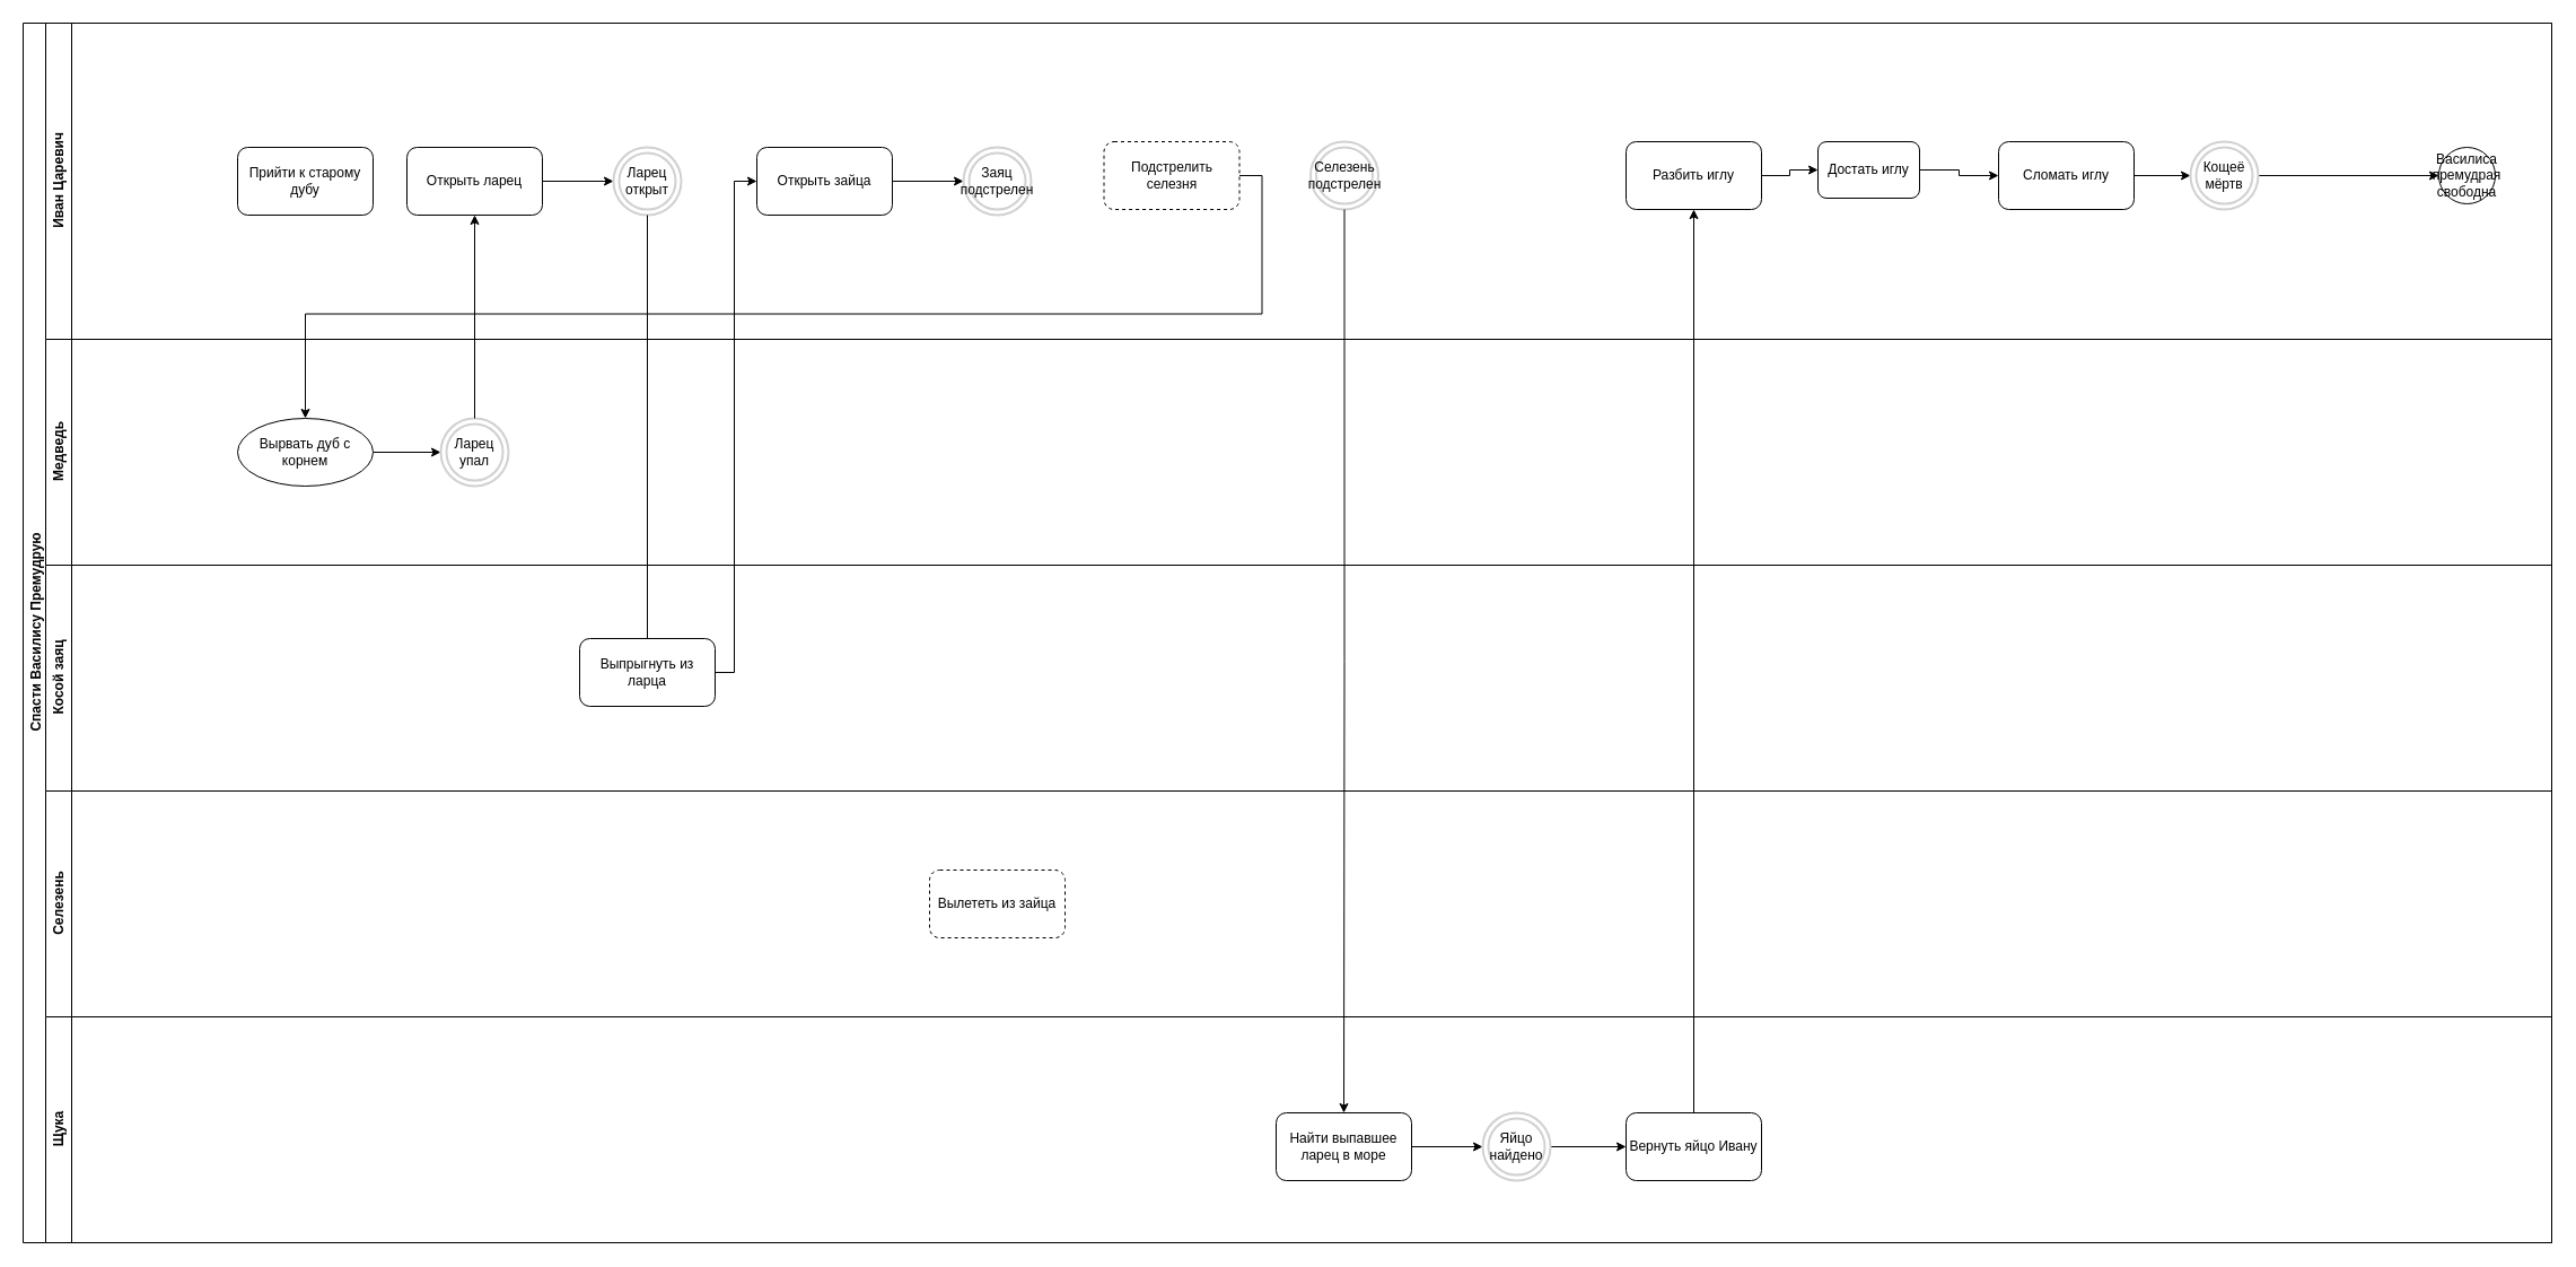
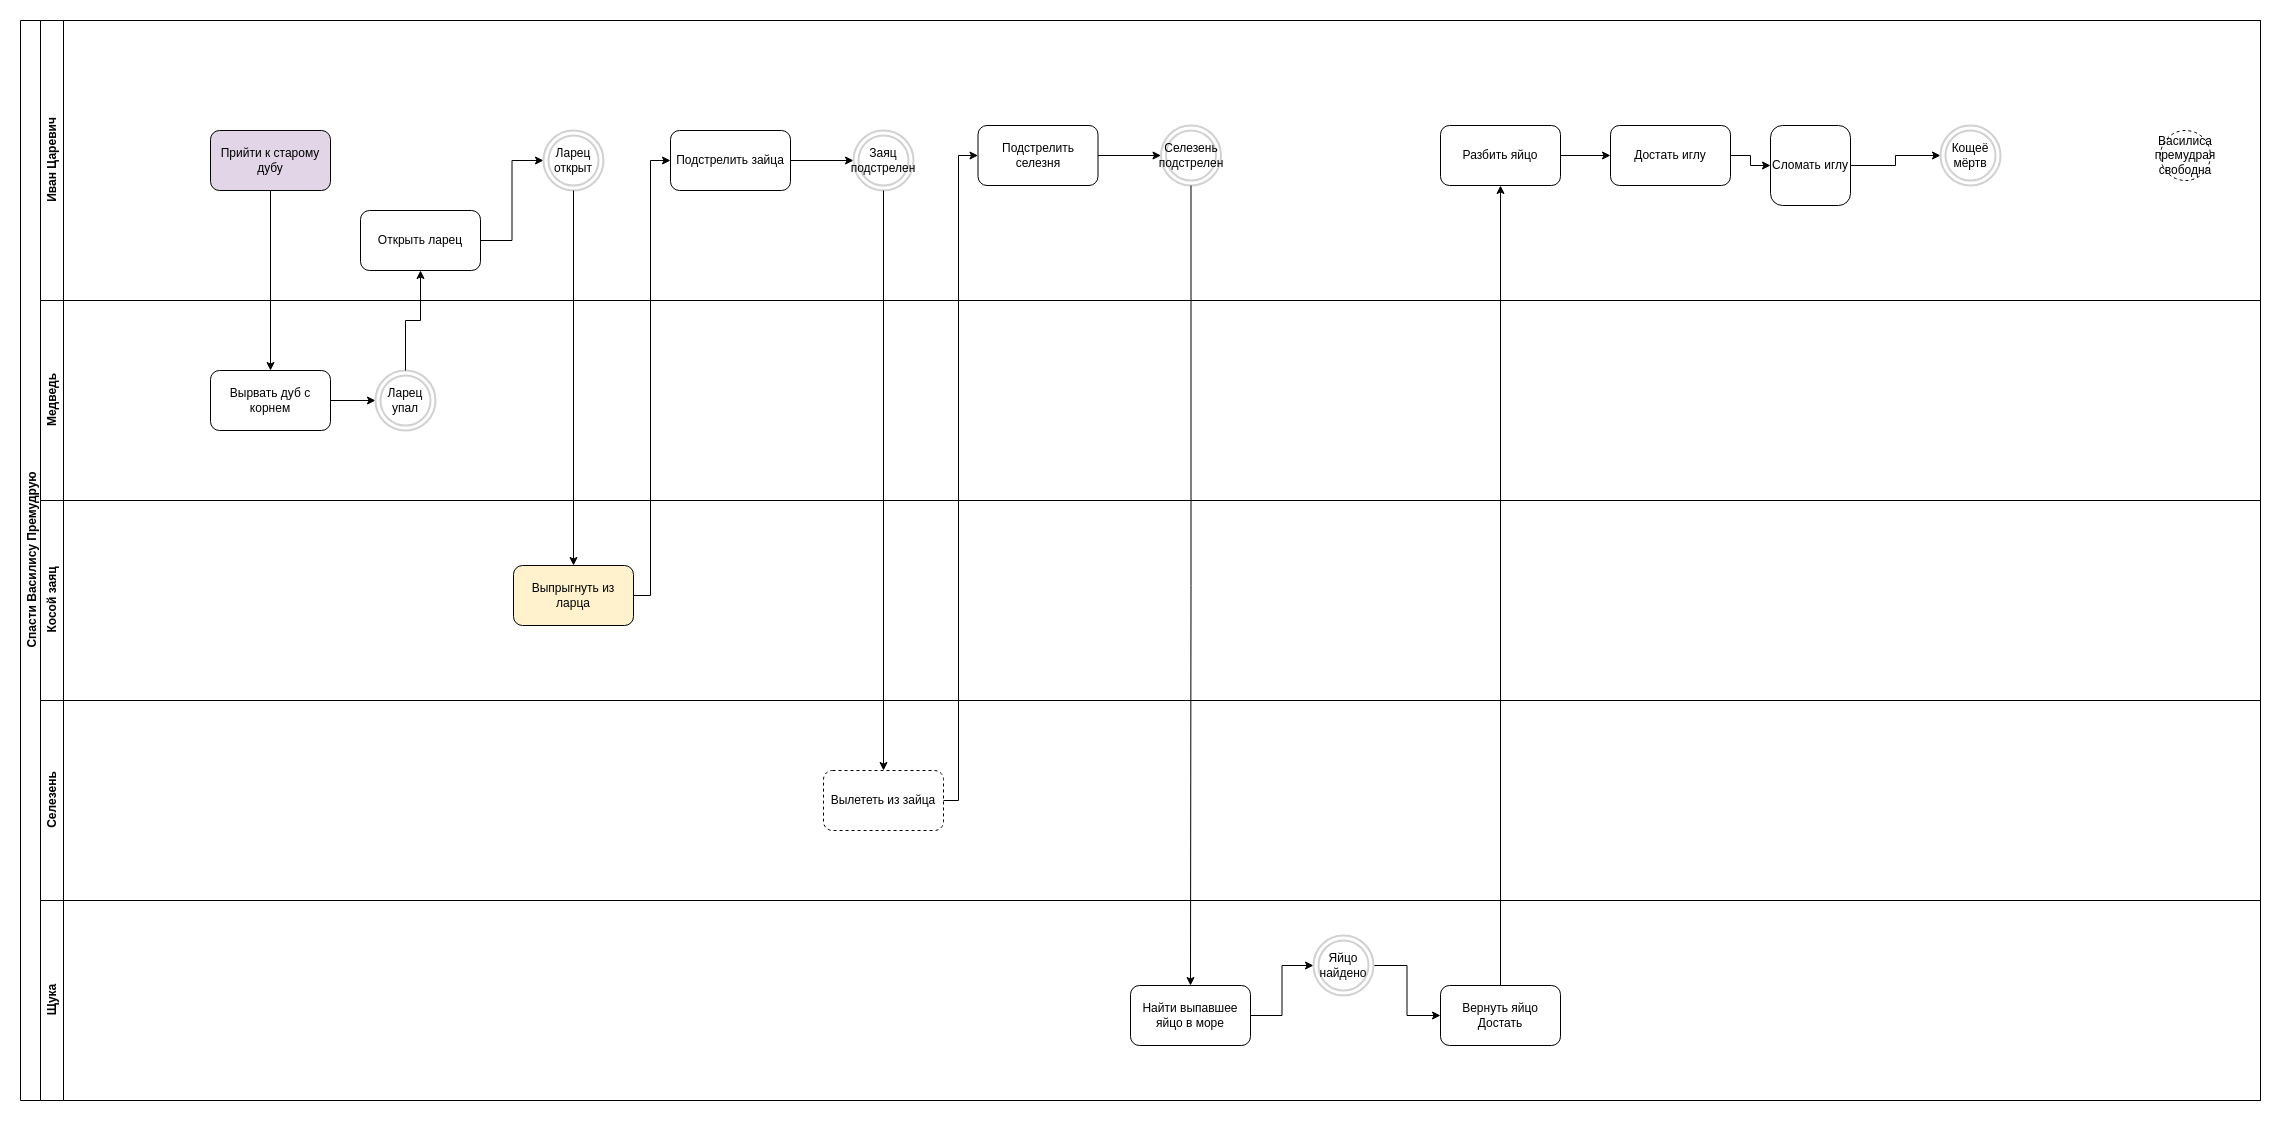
  <mxCell id="0" />
  <mxCell id="1" parent="0" />
  <mxCell id="2" value="Спасти Василису Премудрую" style="swimlane;horizontal=0;whiteSpace=wrap;html=1;" vertex="1" parent="1"><mxGeometry x="20" y="20" width="2240" height="1080" as="geometry" /></mxCell>
  <mxCell id="3" value="Иван Царевич" style="swimlane;horizontal=0;whiteSpace=wrap;html=1;" vertex="1" parent="2"><mxGeometry x="20" width="2220" height="280" as="geometry" /></mxCell>
- <mxCell id="4" value="Прийти к старому дубу" style="rounded=1;whiteSpace=wrap;html=1;" vertex="1" parent="3"><mxGeometry x="170" y="110" width="120" height="60" as="geometry" /></mxCell>
+ <mxCell id="4" value="Прийти к старому дубу" style="rounded=1;whiteSpace=wrap;html=1;fillColor=#e1d5e7;" vertex="1" parent="3"><mxGeometry x="170" y="110" width="120" height="60" as="geometry" /></mxCell>
  <mxCell id="5" style="edgeStyle=orthogonalEdgeStyle;rounded=0;orthogonalLoop=1;jettySize=auto;html=1;exitX=1;exitY=0.5;exitDx=0;exitDy=0;entryX=0;entryY=0.5;entryDx=0;entryDy=0;" edge="1" parent="3" source="6" target="7"><mxGeometry relative="1" as="geometry" /></mxCell>
- <mxCell id="6" value="Открыть ларец" style="rounded=1;whiteSpace=wrap;html=1;" vertex="1" parent="3"><mxGeometry x="320" y="110" width="120" height="60" as="geometry" /></mxCell>
+ <mxCell id="6" value="Открыть ларец" style="rounded=1;whiteSpace=wrap;html=1;" vertex="1" parent="3"><mxGeometry x="320" y="190" width="120" height="60" as="geometry" /></mxCell>
  <mxCell id="7" value="Ларец открыт" style="whiteSpace=wrap;html=1;aspect=fixed;strokeWidth=2;strokeColor=#d2d1d1;shape=doubleEllipse;perimeter=ellipsePerimeter;" vertex="1" parent="3"><mxGeometry x="503" y="110" width="60" height="60" as="geometry" /></mxCell>
  <mxCell id="8" style="edgeStyle=orthogonalEdgeStyle;rounded=0;orthogonalLoop=1;jettySize=auto;html=1;exitX=1;exitY=0.5;exitDx=0;exitDy=0;entryX=0;entryY=0.5;entryDx=0;entryDy=0;" edge="1" parent="3" source="9" target="10"><mxGeometry relative="1" as="geometry" /></mxCell>
- <mxCell id="9" value="Открыть зайца" style="rounded=1;whiteSpace=wrap;html=1;" vertex="1" parent="3"><mxGeometry x="630" y="110" width="120" height="60" as="geometry" /></mxCell>
+ <mxCell id="9" value="Подстрелить зайца" style="rounded=1;whiteSpace=wrap;html=1;" vertex="1" parent="3"><mxGeometry x="630" y="110" width="120" height="60" as="geometry" /></mxCell>
  <mxCell id="10" value="Заяц подстрелен" style="whiteSpace=wrap;html=1;aspect=fixed;strokeWidth=2;strokeColor=#d2d1d1;shape=doubleEllipse;perimeter=ellipsePerimeter;" vertex="1" parent="3"><mxGeometry x="813" y="110" width="60" height="60" as="geometry" /></mxCell>
- <mxCell id="11" style="edgeStyle=orthogonalEdgeStyle;rounded=0;orthogonalLoop=1;jettySize=auto;html=1;exitX=1;exitY=0.5;exitDx=0;exitDy=0;" edge="1" parent="3" source="12" target="25"><mxGeometry relative="1" as="geometry" /></mxCell>
- <mxCell id="12" value="Подстрелить селезня" style="rounded=1;whiteSpace=wrap;html=1;dashed=1;" vertex="1" parent="3"><mxGeometry x="937.5" y="105" width="120" height="60" as="geometry" /></mxCell>
+ <mxCell id="11" style="edgeStyle=orthogonalEdgeStyle;rounded=0;orthogonalLoop=1;jettySize=auto;html=1;exitX=1;exitY=0.5;exitDx=0;exitDy=0;entryX=0;entryY=0.5;entryDx=0;entryDy=0;" edge="1" parent="3" source="12" target="13"><mxGeometry relative="1" as="geometry" /></mxCell>
+ <mxCell id="12" value="Подстрелить селезня" style="rounded=1;whiteSpace=wrap;html=1;" vertex="1" parent="3"><mxGeometry x="937.5" y="105" width="120" height="60" as="geometry" /></mxCell>
  <mxCell id="13" value="Селезень подстрелен" style="whiteSpace=wrap;html=1;aspect=fixed;strokeWidth=2;strokeColor=#d2d1d1;shape=doubleEllipse;perimeter=ellipsePerimeter;" vertex="1" parent="3"><mxGeometry x="1120.5" y="105" width="60" height="60" as="geometry" /></mxCell>
  <mxCell id="14" style="edgeStyle=orthogonalEdgeStyle;rounded=0;orthogonalLoop=1;jettySize=auto;html=1;entryX=0;entryY=0.5;entryDx=0;entryDy=0;" edge="1" parent="3" source="15" target="17"><mxGeometry relative="1" as="geometry"><mxPoint x="1550" y="135" as="targetPoint" /></mxGeometry></mxCell>
- <mxCell id="15" value="Разбить иглу" style="rounded=1;whiteSpace=wrap;html=1;" vertex="1" parent="3"><mxGeometry x="1400" y="105" width="120" height="60" as="geometry" /></mxCell>
+ <mxCell id="15" value="Разбить яйцо" style="rounded=1;whiteSpace=wrap;html=1;" vertex="1" parent="3"><mxGeometry x="1400" y="105" width="120" height="60" as="geometry" /></mxCell>
  <mxCell id="16" value="" style="edgeStyle=orthogonalEdgeStyle;rounded=0;orthogonalLoop=1;jettySize=auto;html=1;" edge="1" parent="3" source="17" target="19"><mxGeometry relative="1" as="geometry" /></mxCell>
- <mxCell id="17" value="Достать иглу" style="rounded=1;whiteSpace=wrap;html=1;" vertex="1" parent="3"><mxGeometry x="1570" y="105" width="90" height="50" as="geometry" /></mxCell>
+ <mxCell id="17" value="Достать иглу" style="rounded=1;whiteSpace=wrap;html=1;" vertex="1" parent="3"><mxGeometry x="1570" y="105" width="120" height="60" as="geometry" /></mxCell>
  <mxCell id="18" value="" style="edgeStyle=orthogonalEdgeStyle;rounded=0;orthogonalLoop=1;jettySize=auto;html=1;" edge="1" parent="3" source="19" target="21"><mxGeometry relative="1" as="geometry" /></mxCell>
- <mxCell id="19" value="Сломать иглу" style="rounded=1;whiteSpace=wrap;html=1;" vertex="1" parent="3"><mxGeometry x="1730" y="105" width="120" height="60" as="geometry" /></mxCell>
- <mxCell id="20" style="edgeStyle=orthogonalEdgeStyle;rounded=0;orthogonalLoop=1;jettySize=auto;html=1;exitX=1;exitY=0.5;exitDx=0;exitDy=0;entryX=0;entryY=0.5;entryDx=0;entryDy=0;" edge="1" parent="3" source="21" target="22"><mxGeometry relative="1" as="geometry" /></mxCell>
+ <mxCell id="19" value="Сломать иглу" style="rounded=1;whiteSpace=wrap;html=1;" vertex="1" parent="3"><mxGeometry x="1730" y="105" width="80" height="80" as="geometry" /></mxCell>
  <mxCell id="21" value="Кощеё мёртв" style="whiteSpace=wrap;html=1;aspect=fixed;strokeWidth=2;strokeColor=#d2d1d1;shape=doubleEllipse;perimeter=ellipsePerimeter;" vertex="1" parent="3"><mxGeometry x="1900" y="105" width="60" height="60" as="geometry" /></mxCell>
- <mxCell id="22" value="Василиса премудрая свободна" style="ellipse;whiteSpace=wrap;html=1;aspect=fixed;" vertex="1" parent="3"><mxGeometry x="2120" y="110" width="50" height="50" as="geometry" /></mxCell>
+ <mxCell id="22" value="Василиса премудрая свободна" style="ellipse;whiteSpace=wrap;html=1;aspect=fixed;dashed=1;" vertex="1" parent="3"><mxGeometry x="2120" y="110" width="50" height="50" as="geometry" /></mxCell>
  <mxCell id="23" value="Медведь" style="swimlane;horizontal=0;whiteSpace=wrap;html=1;" vertex="1" parent="2"><mxGeometry x="20" y="280" width="2220" height="200" as="geometry" /></mxCell>
  <mxCell id="24" value="" style="edgeStyle=orthogonalEdgeStyle;rounded=0;orthogonalLoop=1;jettySize=auto;html=1;entryX=0;entryY=0.5;entryDx=0;entryDy=0;" edge="1" parent="23" source="25" target="26"><mxGeometry relative="1" as="geometry"><mxPoint x="330" y="130" as="targetPoint" /></mxGeometry></mxCell>
- <mxCell id="25" value="Вырвать дуб с корнем" style="ellipse;whiteSpace=wrap;html=1;" vertex="1" parent="23"><mxGeometry x="170" y="70" width="120" height="60" as="geometry" /></mxCell>
- <mxCell id="26" value="Ларец упал" style="whiteSpace=wrap;html=1;aspect=fixed;strokeWidth=2;strokeColor=#d2d1d1;shape=doubleEllipse;perimeter=ellipsePerimeter;" vertex="1" parent="23"><mxGeometry x="350" y="70" width="60" height="60" as="geometry" /></mxCell>
+ <mxCell id="25" value="Вырвать дуб с корнем" style="rounded=1;whiteSpace=wrap;html=1;" vertex="1" parent="23"><mxGeometry x="170" y="70" width="120" height="60" as="geometry" /></mxCell>
+ <mxCell id="26" value="Ларец упал" style="whiteSpace=wrap;html=1;aspect=fixed;strokeWidth=2;strokeColor=#d2d1d1;shape=doubleEllipse;perimeter=ellipsePerimeter;" vertex="1" parent="23"><mxGeometry x="335" y="70" width="60" height="60" as="geometry" /></mxCell>
  <mxCell id="27" value="Косой заяц" style="swimlane;horizontal=0;whiteSpace=wrap;html=1;" vertex="1" parent="2"><mxGeometry x="20" y="480" width="2220" height="200" as="geometry" /></mxCell>
- <mxCell id="28" value="Выпрыгнуть из ларца" style="rounded=1;whiteSpace=wrap;html=1;" vertex="1" parent="27"><mxGeometry x="473" y="65" width="120" height="60" as="geometry" /></mxCell>
+ <mxCell id="28" value="Выпрыгнуть из ларца" style="rounded=1;whiteSpace=wrap;html=1;fillColor=#fff2cc;" vertex="1" parent="27"><mxGeometry x="473" y="65" width="120" height="60" as="geometry" /></mxCell>
  <mxCell id="29" value="Селезень" style="swimlane;horizontal=0;whiteSpace=wrap;html=1;" vertex="1" parent="2"><mxGeometry x="20" y="680" width="2220" height="200" as="geometry" /></mxCell>
  <mxCell id="30" value="Вылететь из зайца" style="rounded=1;whiteSpace=wrap;html=1;dashed=1;" vertex="1" parent="29"><mxGeometry x="783" y="70" width="120" height="60" as="geometry" /></mxCell>
  <mxCell id="31" value="Щука" style="swimlane;horizontal=0;whiteSpace=wrap;html=1;startSize=23;" vertex="1" parent="2"><mxGeometry x="20" y="880" width="2220" height="200" as="geometry" /></mxCell>
  <mxCell id="32" value="" style="edgeStyle=orthogonalEdgeStyle;rounded=0;orthogonalLoop=1;jettySize=auto;html=1;" edge="1" parent="31" source="33" target="35"><mxGeometry relative="1" as="geometry" /></mxCell>
- <mxCell id="33" value="Найти выпавшее ларец в море" style="rounded=1;whiteSpace=wrap;html=1;" vertex="1" parent="31"><mxGeometry x="1090" y="85" width="120" height="60" as="geometry" /></mxCell>
+ <mxCell id="33" value="Найти выпавшее яйцо в море" style="rounded=1;whiteSpace=wrap;html=1;" vertex="1" parent="31"><mxGeometry x="1090" y="85" width="120" height="60" as="geometry" /></mxCell>
  <mxCell id="34" value="" style="edgeStyle=orthogonalEdgeStyle;rounded=0;orthogonalLoop=1;jettySize=auto;html=1;" edge="1" parent="31" source="35" target="36"><mxGeometry relative="1" as="geometry" /></mxCell>
- <mxCell id="35" value="Яйцо найдено" style="whiteSpace=wrap;html=1;aspect=fixed;strokeWidth=2;strokeColor=#d2d1d1;shape=doubleEllipse;perimeter=ellipsePerimeter;" vertex="1" parent="31"><mxGeometry x="1273" y="85" width="60" height="60" as="geometry" /></mxCell>
- <mxCell id="36" value="Вернуть яйцо Ивану" style="rounded=1;whiteSpace=wrap;html=1;" vertex="1" parent="31"><mxGeometry x="1400" y="85" width="120" height="60" as="geometry" /></mxCell>
+ <mxCell id="35" value="Яйцо найдено" style="whiteSpace=wrap;html=1;aspect=fixed;strokeWidth=2;strokeColor=#d2d1d1;shape=doubleEllipse;perimeter=ellipsePerimeter;" vertex="1" parent="31"><mxGeometry x="1273" y="35" width="60" height="60" as="geometry" /></mxCell>
+ <mxCell id="36" value="Вернуть яйцо Достать" style="rounded=1;whiteSpace=wrap;html=1;" vertex="1" parent="31"><mxGeometry x="1400" y="85" width="120" height="60" as="geometry" /></mxCell>
  <mxCell id="37" style="edgeStyle=orthogonalEdgeStyle;rounded=0;orthogonalLoop=1;jettySize=auto;html=1;exitX=0.5;exitY=1;exitDx=0;exitDy=0;entryX=0.5;entryY=0;entryDx=0;entryDy=0;" edge="1" parent="2" source="13" target="33"><mxGeometry relative="1" as="geometry" /></mxCell>
+ <mxCell id="38" style="edgeStyle=orthogonalEdgeStyle;rounded=0;orthogonalLoop=1;jettySize=auto;html=1;exitX=0.5;exitY=1;exitDx=0;exitDy=0;entryX=0.5;entryY=0;entryDx=0;entryDy=0;" edge="1" parent="2" source="4" target="25"><mxGeometry relative="1" as="geometry" /></mxCell>
  <mxCell id="39" style="edgeStyle=orthogonalEdgeStyle;rounded=0;orthogonalLoop=1;jettySize=auto;html=1;entryX=0.5;entryY=1;entryDx=0;entryDy=0;exitX=0.5;exitY=0;exitDx=0;exitDy=0;" edge="1" parent="2" source="26" target="6"><mxGeometry relative="1" as="geometry"><mxPoint x="440" y="340" as="sourcePoint" /></mxGeometry></mxCell>
- <mxCell id="40" style="edgeStyle=orthogonalEdgeStyle;rounded=0;orthogonalLoop=1;jettySize=auto;html=1;exitX=0.5;exitY=1;exitDx=0;exitDy=0;entryX=0.5;entryY=0;entryDx=0;entryDy=0;endArrow=none;" edge="1" parent="2" source="7" target="28"><mxGeometry relative="1" as="geometry" /></mxCell>
+ <mxCell id="40" style="edgeStyle=orthogonalEdgeStyle;rounded=0;orthogonalLoop=1;jettySize=auto;html=1;exitX=0.5;exitY=1;exitDx=0;exitDy=0;entryX=0.5;entryY=0;entryDx=0;entryDy=0;" edge="1" parent="2" source="7" target="28"><mxGeometry relative="1" as="geometry" /></mxCell>
  <mxCell id="41" style="edgeStyle=orthogonalEdgeStyle;rounded=0;orthogonalLoop=1;jettySize=auto;html=1;exitX=1;exitY=0.5;exitDx=0;exitDy=0;entryX=0;entryY=0.5;entryDx=0;entryDy=0;" edge="1" parent="2" source="28" target="9"><mxGeometry relative="1" as="geometry"><Array as="points"><mxPoint x="630" y="575" /><mxPoint x="630" y="140" /></Array></mxGeometry></mxCell>
+ <mxCell id="42" style="edgeStyle=orthogonalEdgeStyle;rounded=0;orthogonalLoop=1;jettySize=auto;html=1;exitX=0.5;exitY=1;exitDx=0;exitDy=0;entryX=0.5;entryY=0;entryDx=0;entryDy=0;" edge="1" parent="2" source="10" target="30"><mxGeometry relative="1" as="geometry" /></mxCell>
+ <mxCell id="43" style="edgeStyle=orthogonalEdgeStyle;rounded=0;orthogonalLoop=1;jettySize=auto;html=1;exitX=1;exitY=0.5;exitDx=0;exitDy=0;entryX=0;entryY=0.5;entryDx=0;entryDy=0;" edge="1" parent="2" source="30" target="12"><mxGeometry relative="1" as="geometry"><Array as="points"><mxPoint x="938" y="780" /><mxPoint x="938" y="135" /></Array></mxGeometry></mxCell>
  <mxCell id="44" style="edgeStyle=orthogonalEdgeStyle;rounded=0;orthogonalLoop=1;jettySize=auto;html=1;exitX=0.5;exitY=0;exitDx=0;exitDy=0;entryX=0.5;entryY=1;entryDx=0;entryDy=0;" edge="1" parent="2" source="36" target="15"><mxGeometry relative="1" as="geometry" /></mxCell>
